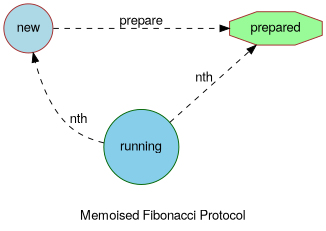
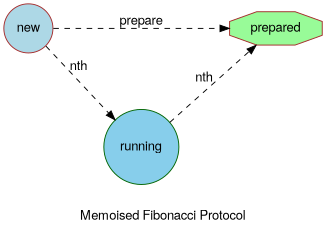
  digraph {
    fontname="Helvetica,Arial,sans-serif"
    label="Memoised Fibonacci Protocol"
    nodesep=1.5
    rankdir=LR
    node [color=brown fontname="Helvetica,Arial,sans-serif" shape=circle style=filled]
    edge [arrowhead=normal fontname="Helvetica,Arial,sans-serif" style=dashed]
    new [fillcolor=lightblue]
    prepared [fillcolor=palegreen shape=octagon]
    running [color=darkgreen fillcolor=skyblue]
    new -> prepared [label=prepare]
-   running -> new [label=nth]
+   new -> running [label=nth]
    running -> prepared [label=nth]
  }
